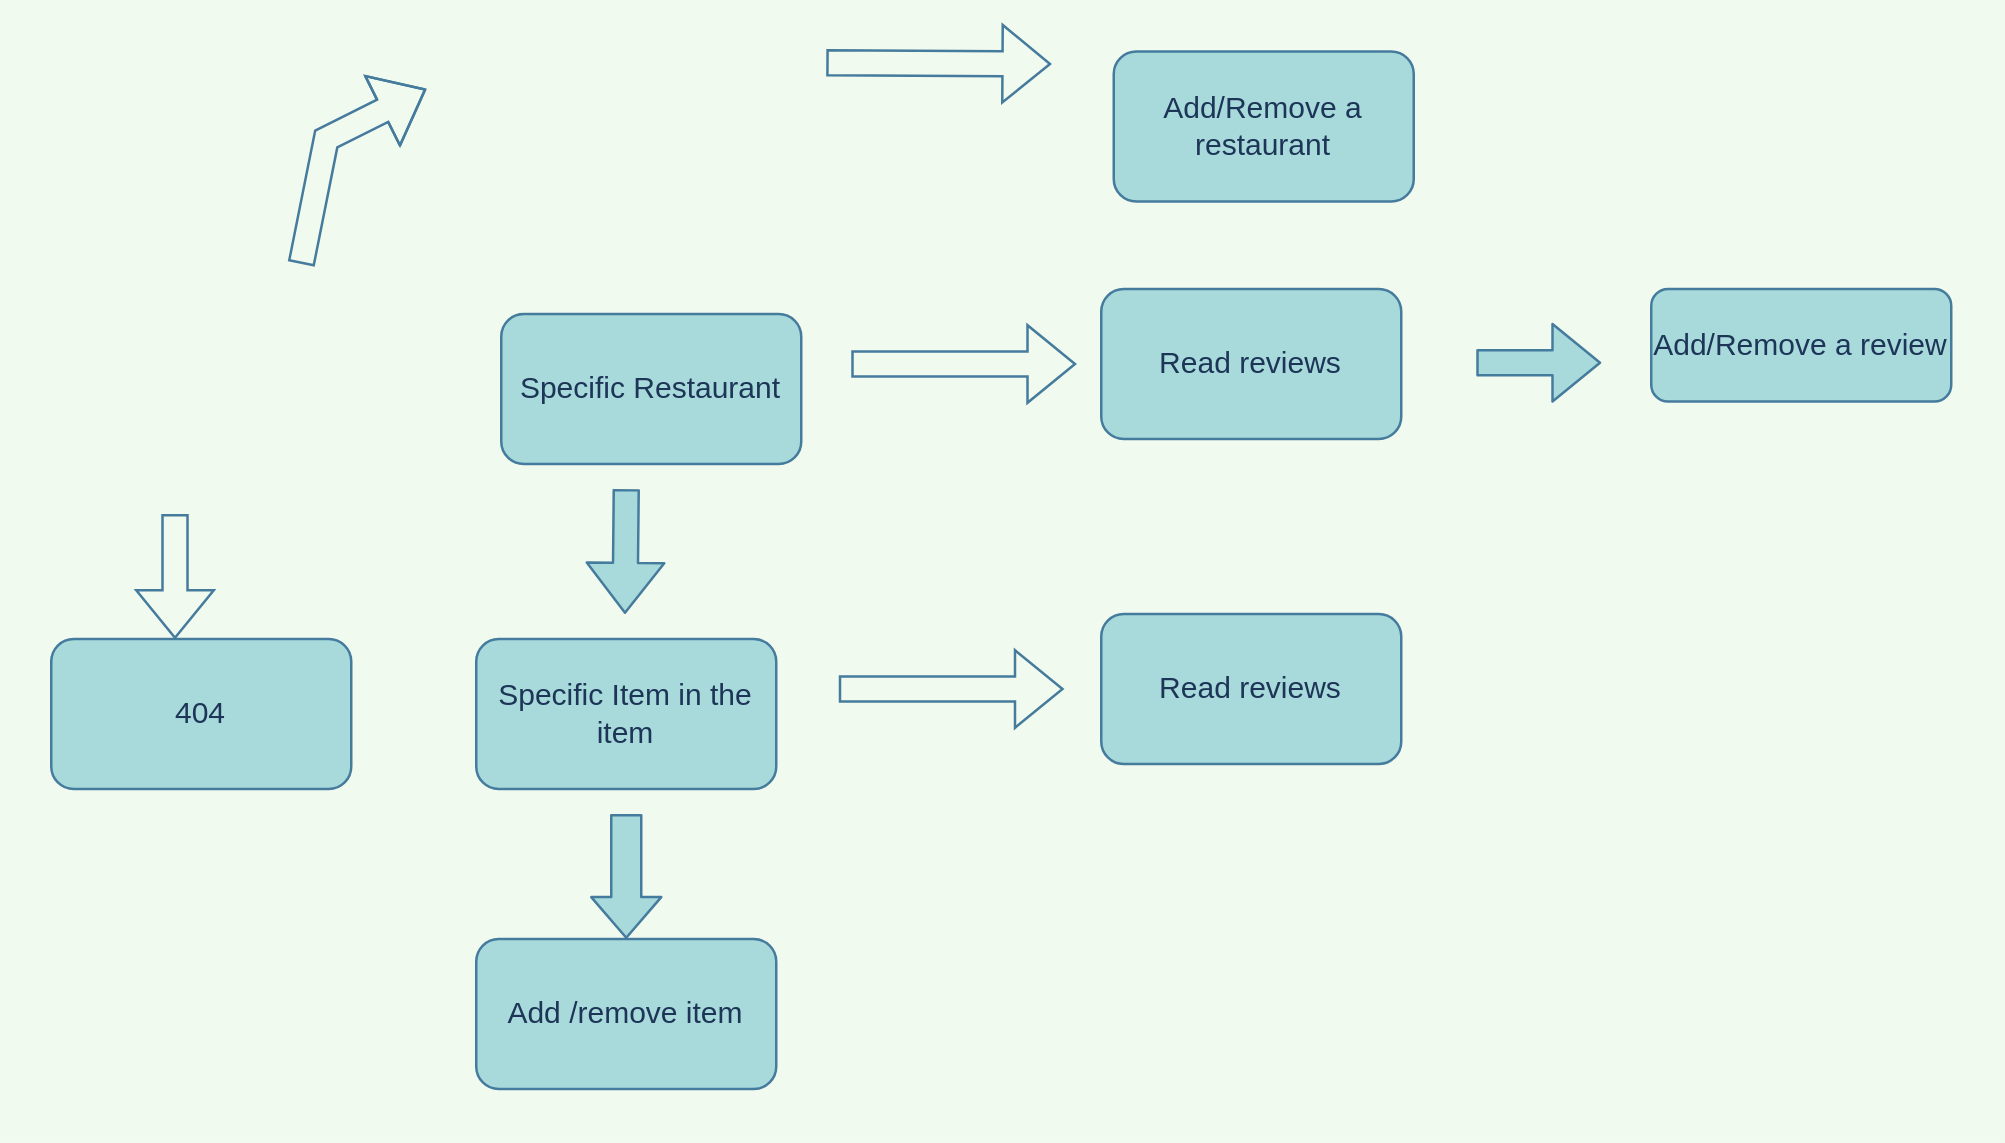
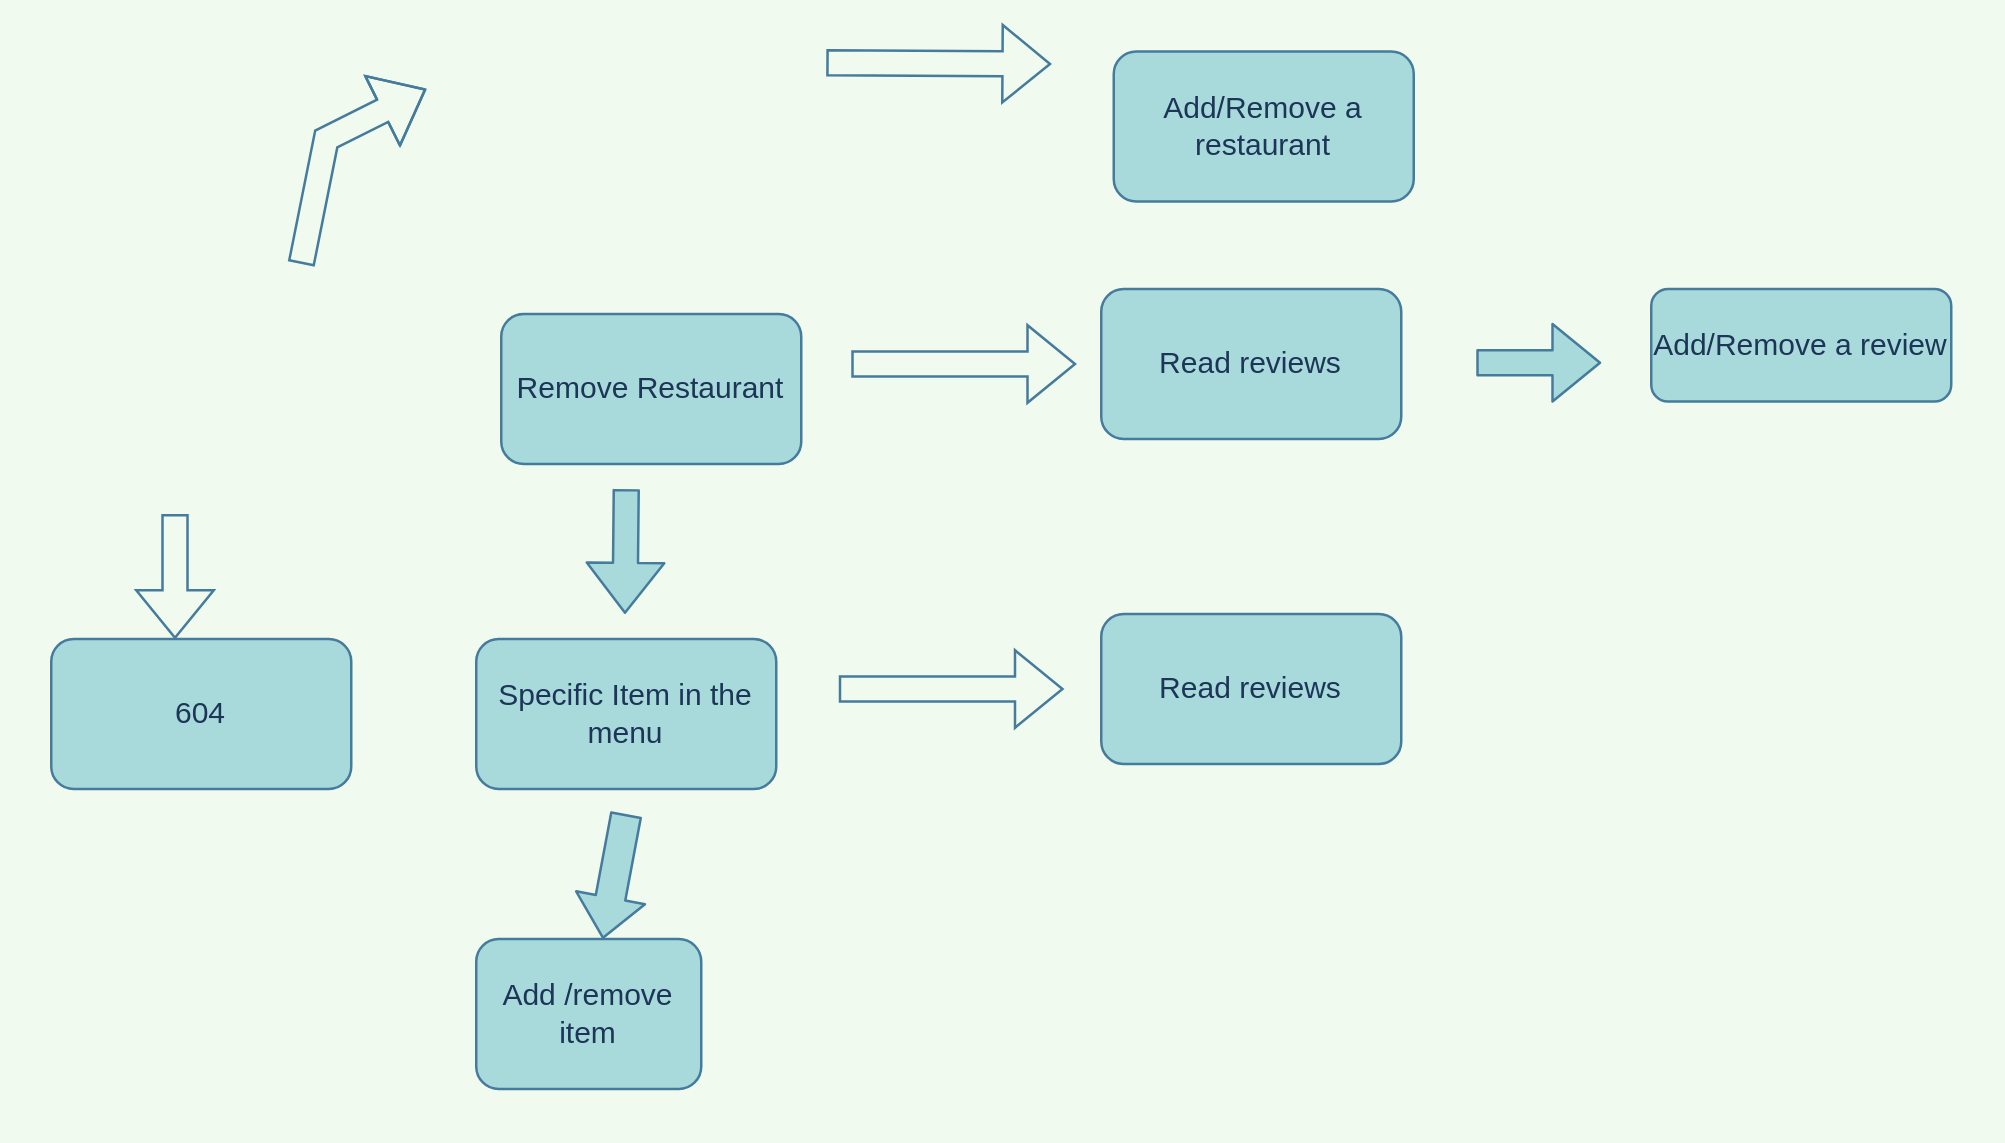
  <mxCell id="0" />
  <mxCell id="1" parent="0" />
  <mxCell id="2" value="" style="shape=flexArrow;endArrow=classic;html=1;rounded=0;labelBackgroundColor=#F1FAEE;strokeColor=#457B9D;fontColor=#1D3557;" edge="1" parent="1"><mxGeometry width="50" height="50" relative="1" as="geometry"><mxPoint x="120" y="105" as="sourcePoint" /><mxPoint x="170" y="35" as="targetPoint" /><Array as="points"><mxPoint x="130" y="55" /></Array></mxGeometry></mxCell>
  <mxCell id="3" value="Read reviews" style="rounded=1;whiteSpace=wrap;html=1;strokeColor=#457B9D;fillColor=#A8DADC;fontColor=#1D3557;" vertex="1" parent="1"><mxGeometry x="440" y="115" width="120" height="60" as="geometry" /></mxCell>
  <mxCell id="4" value="" style="shape=flexArrow;endArrow=classic;html=1;rounded=0;labelBackgroundColor=#F1FAEE;strokeColor=#457B9D;fontColor=#1D3557;" edge="1" parent="1"><mxGeometry width="50" height="50" relative="1" as="geometry"><mxPoint x="69.5" y="205" as="sourcePoint" /><mxPoint x="69.5" y="255" as="targetPoint" /></mxGeometry></mxCell>
- <mxCell id="5" value="404" style="rounded=1;whiteSpace=wrap;html=1;strokeColor=#457B9D;fillColor=#A8DADC;fontColor=#1D3557;" vertex="1" parent="1"><mxGeometry x="20" y="255" width="120" height="60" as="geometry" /></mxCell>
- <mxCell id="6" value="Specific Restaurant" style="rounded=1;whiteSpace=wrap;html=1;strokeColor=#457B9D;fillColor=#A8DADC;fontColor=#1D3557;" vertex="1" parent="1"><mxGeometry x="200" y="125" width="120" height="60" as="geometry" /></mxCell>
+ <mxCell id="5" value="604" style="rounded=1;whiteSpace=wrap;html=1;strokeColor=#457B9D;fillColor=#A8DADC;fontColor=#1D3557;" vertex="1" parent="1"><mxGeometry x="20" y="255" width="120" height="60" as="geometry" /></mxCell>
+ <mxCell id="6" value="Remove Restaurant" style="rounded=1;whiteSpace=wrap;html=1;strokeColor=#457B9D;fillColor=#A8DADC;fontColor=#1D3557;" vertex="1" parent="1"><mxGeometry x="200" y="125" width="120" height="60" as="geometry" /></mxCell>
  <mxCell id="7" value="" style="shape=flexArrow;endArrow=classic;html=1;rounded=0;labelBackgroundColor=#F1FAEE;strokeColor=#457B9D;fontColor=#1D3557;" edge="1" parent="1"><mxGeometry width="50" height="50" relative="1" as="geometry"><mxPoint x="340" y="145" as="sourcePoint" /><mxPoint x="430" y="145" as="targetPoint" /><Array as="points" /></mxGeometry></mxCell>
  <mxCell id="8" value="" style="shape=flexArrow;endArrow=classic;html=1;rounded=0;labelBackgroundColor=#F1FAEE;strokeColor=#457B9D;fontColor=#1D3557;" edge="1" parent="1"><mxGeometry width="50" height="50" relative="1" as="geometry"><mxPoint x="330" y="24.5" as="sourcePoint" /><mxPoint x="420" y="25" as="targetPoint" /></mxGeometry></mxCell>
  <mxCell id="9" value="Add/Remove a restaurant" style="rounded=1;whiteSpace=wrap;html=1;strokeColor=#457B9D;fillColor=#A8DADC;fontColor=#1D3557;" vertex="1" parent="1"><mxGeometry x="445" y="20" width="120" height="60" as="geometry" /></mxCell>
- <mxCell id="10" value="Specific Item in the item" style="rounded=1;whiteSpace=wrap;html=1;strokeColor=#457B9D;fillColor=#A8DADC;fontColor=#1D3557;" vertex="1" parent="1"><mxGeometry x="190" y="255" width="120" height="60" as="geometry" /></mxCell>
+ <mxCell id="10" value="Specific Item in the menu" style="rounded=1;whiteSpace=wrap;html=1;strokeColor=#457B9D;fillColor=#A8DADC;fontColor=#1D3557;" vertex="1" parent="1"><mxGeometry x="190" y="255" width="120" height="60" as="geometry" /></mxCell>
  <mxCell id="11" value="" style="shape=flexArrow;endArrow=classic;html=1;rounded=0;labelBackgroundColor=#F1FAEE;strokeColor=#457B9D;fontColor=#1D3557;" edge="1" parent="1"><mxGeometry width="50" height="50" relative="1" as="geometry"><mxPoint x="335" y="275" as="sourcePoint" /><mxPoint x="425" y="275" as="targetPoint" /></mxGeometry></mxCell>
  <mxCell id="12" value="Read reviews" style="rounded=1;whiteSpace=wrap;html=1;strokeColor=#457B9D;fillColor=#A8DADC;fontColor=#1D3557;" vertex="1" parent="1"><mxGeometry x="440" y="245" width="120" height="60" as="geometry" /></mxCell>
  <mxCell id="13" value="" style="shape=flexArrow;endArrow=classic;html=1;rounded=1;sketch=0;fontColor=#1D3557;strokeColor=#457B9D;fillColor=#A8DADC;curved=0;" edge="1" parent="1"><mxGeometry width="50" height="50" relative="1" as="geometry"><mxPoint x="590" y="144.5" as="sourcePoint" /><mxPoint x="640" y="144.5" as="targetPoint" /></mxGeometry></mxCell>
  <mxCell id="14" value="Add/Remove a review" style="rounded=1;whiteSpace=wrap;html=1;sketch=0;fontColor=#1D3557;strokeColor=#457B9D;fillColor=#A8DADC;" vertex="1" parent="1"><mxGeometry x="660" y="115" width="120" height="45" as="geometry" /></mxCell>
  <mxCell id="15" value="" style="shape=flexArrow;endArrow=classic;html=1;rounded=1;sketch=0;fontColor=#1D3557;strokeColor=#457B9D;fillColor=#A8DADC;curved=0;width=12;endSize=5.09;endWidth=15;" edge="1" parent="1" target="16"><mxGeometry width="50" height="50" relative="1" as="geometry"><mxPoint x="250" y="325" as="sourcePoint" /><mxPoint x="300" y="345" as="targetPoint" /><Array as="points" /></mxGeometry></mxCell>
- <mxCell id="16" value="Add /remove item" style="rounded=1;whiteSpace=wrap;html=1;sketch=0;fontColor=#1D3557;strokeColor=#457B9D;fillColor=#A8DADC;" vertex="1" parent="1"><mxGeometry x="190" y="375" width="120" height="60" as="geometry" /></mxCell>
+ <mxCell id="16" value="Add /remove item" style="rounded=1;whiteSpace=wrap;html=1;sketch=0;fontColor=#1D3557;strokeColor=#457B9D;fillColor=#A8DADC;" vertex="1" parent="1"><mxGeometry x="190" y="375" width="90" height="60" as="geometry" /></mxCell>
  <mxCell id="17" value="" style="shape=flexArrow;endArrow=classic;html=1;rounded=1;sketch=0;fontColor=#1D3557;strokeColor=#457B9D;fillColor=#A8DADC;curved=0;width=10;endSize=6.33;" edge="1" parent="1"><mxGeometry width="50" height="50" relative="1" as="geometry"><mxPoint x="250" y="195" as="sourcePoint" /><mxPoint x="249.5" y="245" as="targetPoint" /></mxGeometry></mxCell>
